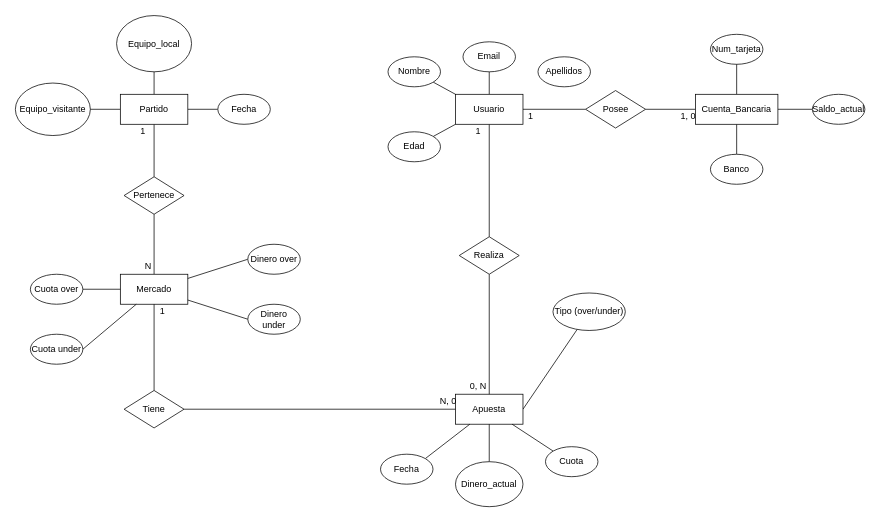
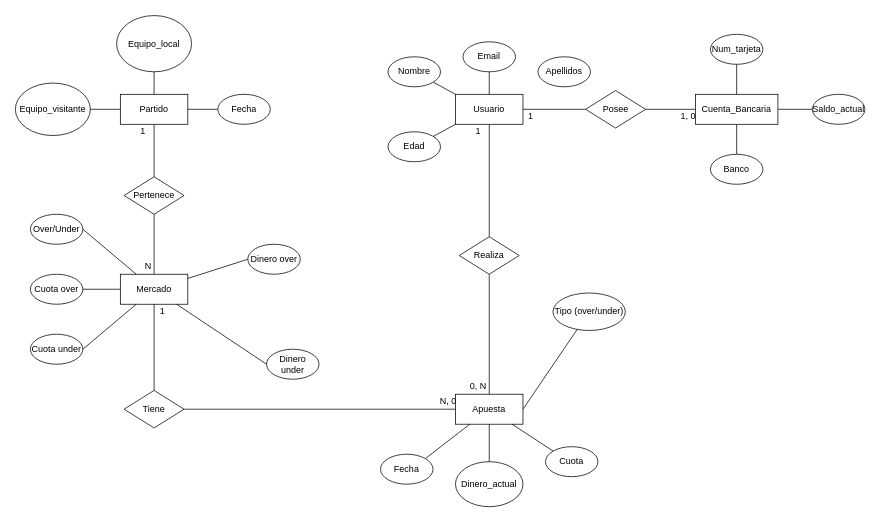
  <mxCell id="0" />
  <mxCell id="1" parent="0" />
  <mxCell id="2" style="edgeStyle=none;rounded=0;orthogonalLoop=1;jettySize=auto;html=1;exitX=0.5;exitY=0;exitDx=0;exitDy=0;endArrow=none;endFill=0;" parent="1" source="7" target="12" edge="1"><mxGeometry relative="1" as="geometry" /></mxCell>
  <mxCell id="3" style="edgeStyle=none;rounded=0;orthogonalLoop=1;jettySize=auto;html=1;exitX=0;exitY=0;exitDx=0;exitDy=0;endArrow=none;endFill=0;" parent="1" source="7" target="8" edge="1"><mxGeometry relative="1" as="geometry" /></mxCell>
  <mxCell id="4" style="edgeStyle=none;rounded=0;orthogonalLoop=1;jettySize=auto;html=1;exitX=0;exitY=1;exitDx=0;exitDy=0;endArrow=none;endFill=0;" parent="1" source="7" target="10" edge="1"><mxGeometry relative="1" as="geometry" /></mxCell>
  <mxCell id="5" style="edgeStyle=none;rounded=0;orthogonalLoop=1;jettySize=auto;html=1;exitX=1;exitY=0.5;exitDx=0;exitDy=0;endArrow=none;endFill=0;" parent="1" source="7" target="14" edge="1"><mxGeometry relative="1" as="geometry" /></mxCell>
  <mxCell id="6" style="edgeStyle=none;rounded=0;orthogonalLoop=1;jettySize=auto;html=1;exitX=0.5;exitY=1;exitDx=0;exitDy=0;endArrow=none;endFill=0;" parent="1" source="7" target="49" edge="1"><mxGeometry relative="1" as="geometry" /></mxCell>
  <mxCell id="7" value="Usuario" style="rounded=0;whiteSpace=wrap;html=1;" parent="1" vertex="1"><mxGeometry x="607" y="125" width="90" height="40" as="geometry" /></mxCell>
  <mxCell id="8" value="Nombre" style="ellipse;whiteSpace=wrap;html=1;" parent="1" vertex="1"><mxGeometry x="517" y="75" width="70" height="40" as="geometry" /></mxCell>
  <mxCell id="9" value="Num_tarjeta" style="ellipse;whiteSpace=wrap;html=1;" parent="1" vertex="1"><mxGeometry x="947" y="45" width="70" height="40" as="geometry" /></mxCell>
  <mxCell id="10" value="Edad" style="ellipse;whiteSpace=wrap;html=1;" parent="1" vertex="1"><mxGeometry x="517" y="175" width="70" height="40" as="geometry" /></mxCell>
  <mxCell id="11" value="Apellidos" style="ellipse;whiteSpace=wrap;html=1;" parent="1" vertex="1"><mxGeometry x="717" y="75" width="70" height="40" as="geometry" /></mxCell>
  <mxCell id="12" value="Email" style="ellipse;whiteSpace=wrap;html=1;" parent="1" vertex="1"><mxGeometry x="617" y="55" width="70" height="40" as="geometry" /></mxCell>
  <mxCell id="13" style="edgeStyle=none;rounded=0;orthogonalLoop=1;jettySize=auto;html=1;exitX=1;exitY=0.5;exitDx=0;exitDy=0;endArrow=none;endFill=0;" parent="1" source="14" target="19" edge="1"><mxGeometry relative="1" as="geometry"><mxPoint x="887" y="265" as="targetPoint" /></mxGeometry></mxCell>
  <mxCell id="14" value="Posee" style="rhombus;whiteSpace=wrap;html=1;" parent="1" vertex="1"><mxGeometry x="780.5" y="120" width="80" height="50" as="geometry" /></mxCell>
  <mxCell id="15" value="1" style="text;html=1;align=center;verticalAlign=middle;resizable=0;points=[];autosize=1;" parent="1" vertex="1"><mxGeometry x="697" y="145" width="20" height="20" as="geometry" /></mxCell>
  <mxCell id="16" style="edgeStyle=none;rounded=0;orthogonalLoop=1;jettySize=auto;html=1;exitX=1;exitY=0.5;exitDx=0;exitDy=0;endArrow=none;endFill=0;" parent="1" source="19" target="22" edge="1"><mxGeometry relative="1" as="geometry" /></mxCell>
  <mxCell id="17" style="edgeStyle=none;rounded=0;orthogonalLoop=1;jettySize=auto;html=1;exitX=0.5;exitY=1;exitDx=0;exitDy=0;endArrow=none;endFill=0;" parent="1" source="19" target="21" edge="1"><mxGeometry relative="1" as="geometry" /></mxCell>
  <mxCell id="18" style="edgeStyle=none;rounded=0;orthogonalLoop=1;jettySize=auto;html=1;endArrow=none;endFill=0;" parent="1" source="19" target="9" edge="1"><mxGeometry relative="1" as="geometry" /></mxCell>
  <mxCell id="19" value="Cuenta_Bancaria" style="rounded=0;whiteSpace=wrap;html=1;" parent="1" vertex="1"><mxGeometry x="927" y="125" width="110" height="40" as="geometry" /></mxCell>
  <mxCell id="20" value="1, 0" style="text;html=1;align=center;verticalAlign=middle;resizable=0;points=[];autosize=1;" parent="1" vertex="1"><mxGeometry x="897" y="145" width="40" height="20" as="geometry" /></mxCell>
  <mxCell id="21" value="Banco" style="ellipse;whiteSpace=wrap;html=1;" parent="1" vertex="1"><mxGeometry x="947" y="205" width="70" height="40" as="geometry" /></mxCell>
  <mxCell id="22" value="Saldo_actual" style="ellipse;whiteSpace=wrap;html=1;" parent="1" vertex="1"><mxGeometry x="1083" y="125" width="70" height="40" as="geometry" /></mxCell>
  <mxCell id="23" value="Equipo_visitante" style="ellipse;whiteSpace=wrap;html=1;" parent="1" vertex="1"><mxGeometry x="20" y="110" width="100" height="70" as="geometry" /></mxCell>
  <mxCell id="24" style="edgeStyle=none;rounded=0;orthogonalLoop=1;jettySize=auto;html=1;exitX=0.5;exitY=0;exitDx=0;exitDy=0;endArrow=none;endFill=0;" parent="1" source="28" target="30" edge="1"><mxGeometry relative="1" as="geometry" /></mxCell>
  <mxCell id="25" style="edgeStyle=none;rounded=0;orthogonalLoop=1;jettySize=auto;html=1;exitX=0;exitY=0.5;exitDx=0;exitDy=0;endArrow=none;endFill=0;" parent="1" source="28" target="23" edge="1"><mxGeometry relative="1" as="geometry" /></mxCell>
  <mxCell id="26" style="edgeStyle=none;rounded=0;orthogonalLoop=1;jettySize=auto;html=1;exitX=1;exitY=0.5;exitDx=0;exitDy=0;endArrow=none;endFill=0;" parent="1" source="28" target="29" edge="1"><mxGeometry relative="1" as="geometry" /></mxCell>
  <mxCell id="27" style="edgeStyle=none;rounded=0;orthogonalLoop=1;jettySize=auto;html=1;exitX=0.5;exitY=1;exitDx=0;exitDy=0;endArrow=none;endFill=0;" parent="1" source="28" target="32" edge="1"><mxGeometry relative="1" as="geometry" /></mxCell>
  <mxCell id="28" value="Partido" style="rounded=0;whiteSpace=wrap;html=1;" parent="1" vertex="1"><mxGeometry x="160" y="125" width="90" height="40" as="geometry" /></mxCell>
  <mxCell id="29" value="Fecha" style="ellipse;whiteSpace=wrap;html=1;" parent="1" vertex="1"><mxGeometry x="290" y="125" width="70" height="40" as="geometry" /></mxCell>
  <mxCell id="30" value="Equipo_local" style="ellipse;whiteSpace=wrap;html=1;" parent="1" vertex="1"><mxGeometry x="155" y="20" width="100" height="75" as="geometry" /></mxCell>
  <mxCell id="31" style="edgeStyle=none;rounded=0;orthogonalLoop=1;jettySize=auto;html=1;exitX=0.5;exitY=1;exitDx=0;exitDy=0;endArrow=none;endFill=0;" parent="1" source="32" target="34" edge="1"><mxGeometry relative="1" as="geometry" /></mxCell>
  <mxCell id="32" value="Pertenece" style="rhombus;whiteSpace=wrap;html=1;" parent="1" vertex="1"><mxGeometry x="165" y="235" width="80" height="50" as="geometry" /></mxCell>
  <mxCell id="33" value="1" style="text;html=1;align=center;verticalAlign=middle;resizable=0;points=[];autosize=1;" parent="1" vertex="1"><mxGeometry x="180" y="165" width="20" height="20" as="geometry" /></mxCell>
  <mxCell id="34" value="Mercado" style="rounded=0;whiteSpace=wrap;html=1;" parent="1" vertex="1"><mxGeometry x="160" y="365" width="90" height="40" as="geometry" /></mxCell>
  <mxCell id="35" value="N" style="text;html=1;align=center;verticalAlign=middle;resizable=0;points=[];autosize=1;" parent="1" vertex="1"><mxGeometry x="187" y="345" width="20" height="20" as="geometry" /></mxCell>
  <mxCell id="36" style="edgeStyle=none;rounded=0;orthogonalLoop=1;jettySize=auto;html=1;exitX=0;exitY=0.5;exitDx=0;exitDy=0;endArrow=none;endFill=0;" parent="1" source="37" target="34" edge="1"><mxGeometry relative="1" as="geometry" /></mxCell>
  <mxCell id="37" value="Dinero over" style="ellipse;whiteSpace=wrap;html=1;" parent="1" vertex="1"><mxGeometry x="330" y="325" width="70" height="40" as="geometry" /></mxCell>
+ <mxCell id="38" style="edgeStyle=none;rounded=0;orthogonalLoop=1;jettySize=auto;html=1;exitX=1;exitY=0.5;exitDx=0;exitDy=0;endArrow=none;endFill=0;" parent="1" source="39" target="34" edge="1"><mxGeometry relative="1" as="geometry" /></mxCell>
+ <mxCell id="39" value="Over/Under" style="ellipse;whiteSpace=wrap;html=1;" parent="1" vertex="1"><mxGeometry x="40" y="285" width="70" height="40" as="geometry" /></mxCell>
  <mxCell id="40" style="edgeStyle=none;rounded=0;orthogonalLoop=1;jettySize=auto;html=1;exitX=1;exitY=0.5;exitDx=0;exitDy=0;endArrow=none;endFill=0;" parent="1" source="41" target="34" edge="1"><mxGeometry relative="1" as="geometry" /></mxCell>
  <mxCell id="41" value="Cuota over" style="ellipse;whiteSpace=wrap;html=1;" parent="1" vertex="1"><mxGeometry x="40" y="365" width="70" height="40" as="geometry" /></mxCell>
  <mxCell id="42" style="edgeStyle=none;rounded=0;orthogonalLoop=1;jettySize=auto;html=1;exitX=0;exitY=0.5;exitDx=0;exitDy=0;endArrow=none;endFill=0;" parent="1" source="43" target="34" edge="1"><mxGeometry relative="1" as="geometry" /></mxCell>
- <mxCell id="43" value="Dinero under" style="ellipse;whiteSpace=wrap;html=1;" parent="1" vertex="1"><mxGeometry x="330" y="405" width="70" height="40" as="geometry" /></mxCell>
+ <mxCell id="43" value="Dinero under" style="ellipse;whiteSpace=wrap;html=1;" parent="1" vertex="1"><mxGeometry x="355" y="465" width="70" height="40" as="geometry" /></mxCell>
  <mxCell id="44" style="edgeStyle=none;rounded=0;orthogonalLoop=1;jettySize=auto;html=1;exitX=1;exitY=0.5;exitDx=0;exitDy=0;endArrow=none;endFill=0;" parent="1" source="45" target="34" edge="1"><mxGeometry relative="1" as="geometry" /></mxCell>
  <mxCell id="45" value="Cuota under" style="ellipse;whiteSpace=wrap;html=1;" parent="1" vertex="1"><mxGeometry x="40" y="445" width="70" height="40" as="geometry" /></mxCell>
  <mxCell id="46" style="edgeStyle=none;rounded=0;orthogonalLoop=1;jettySize=auto;html=1;exitX=1;exitY=0.5;exitDx=0;exitDy=0;endArrow=none;endFill=0;" parent="1" source="47" target="52" edge="1"><mxGeometry relative="1" as="geometry" /></mxCell>
  <mxCell id="47" value="Apuesta" style="rounded=0;whiteSpace=wrap;html=1;" parent="1" vertex="1"><mxGeometry x="607" y="525" width="90" height="40" as="geometry" /></mxCell>
  <mxCell id="48" style="edgeStyle=none;rounded=0;orthogonalLoop=1;jettySize=auto;html=1;exitX=0.5;exitY=1;exitDx=0;exitDy=0;endArrow=none;endFill=0;" parent="1" source="49" target="47" edge="1"><mxGeometry relative="1" as="geometry" /></mxCell>
  <mxCell id="49" value="Realiza" style="rhombus;whiteSpace=wrap;html=1;" parent="1" vertex="1"><mxGeometry x="612" y="315" width="80" height="50" as="geometry" /></mxCell>
  <mxCell id="50" value="1" style="text;html=1;align=center;verticalAlign=middle;resizable=0;points=[];autosize=1;" parent="1" vertex="1"><mxGeometry x="627" y="165" width="20" height="20" as="geometry" /></mxCell>
  <mxCell id="51" value="0, N" style="text;html=1;align=center;verticalAlign=middle;resizable=0;points=[];autosize=1;" parent="1" vertex="1"><mxGeometry x="617" y="505" width="40" height="20" as="geometry" /></mxCell>
  <mxCell id="52" value="Tipo (over/under)" style="ellipse;whiteSpace=wrap;html=1;" parent="1" vertex="1"><mxGeometry x="737" y="390" width="96.5" height="50" as="geometry" /></mxCell>
  <mxCell id="53" style="edgeStyle=none;rounded=0;orthogonalLoop=1;jettySize=auto;html=1;exitX=1;exitY=0;exitDx=0;exitDy=0;endArrow=none;endFill=0;" parent="1" source="54" target="47" edge="1"><mxGeometry relative="1" as="geometry" /></mxCell>
  <mxCell id="54" value="Fecha" style="ellipse;whiteSpace=wrap;html=1;" parent="1" vertex="1"><mxGeometry x="507" y="605" width="70" height="40" as="geometry" /></mxCell>
  <mxCell id="55" style="edgeStyle=none;rounded=0;orthogonalLoop=1;jettySize=auto;html=1;exitX=0;exitY=0;exitDx=0;exitDy=0;endArrow=none;endFill=0;" parent="1" source="56" target="47" edge="1"><mxGeometry relative="1" as="geometry" /></mxCell>
  <mxCell id="56" value="Cuota" style="ellipse;whiteSpace=wrap;html=1;" parent="1" vertex="1"><mxGeometry x="727" y="595" width="70" height="40" as="geometry" /></mxCell>
  <mxCell id="57" style="edgeStyle=none;rounded=0;orthogonalLoop=1;jettySize=auto;html=1;exitX=0.5;exitY=0;exitDx=0;exitDy=0;endArrow=none;endFill=0;" parent="1" source="58" target="47" edge="1"><mxGeometry relative="1" as="geometry" /></mxCell>
  <mxCell id="58" value="Dinero_actual" style="ellipse;whiteSpace=wrap;html=1;" parent="1" vertex="1"><mxGeometry x="607" y="615" width="90" height="60" as="geometry" /></mxCell>
  <mxCell id="59" style="edgeStyle=none;rounded=0;orthogonalLoop=1;jettySize=auto;html=1;exitX=0.5;exitY=0;exitDx=0;exitDy=0;endArrow=none;endFill=0;" parent="1" source="61" target="34" edge="1"><mxGeometry relative="1" as="geometry" /></mxCell>
  <mxCell id="60" style="edgeStyle=none;rounded=0;orthogonalLoop=1;jettySize=auto;html=1;exitX=1;exitY=0.5;exitDx=0;exitDy=0;endArrow=none;endFill=0;" parent="1" source="61" target="47" edge="1"><mxGeometry relative="1" as="geometry" /></mxCell>
  <mxCell id="61" value="Tiene" style="rhombus;whiteSpace=wrap;html=1;" parent="1" vertex="1"><mxGeometry x="165" y="520" width="80" height="50" as="geometry" /></mxCell>
  <mxCell id="62" value="1" style="text;html=1;align=center;verticalAlign=middle;resizable=0;points=[];autosize=1;" parent="1" vertex="1"><mxGeometry x="206" y="405" width="20" height="20" as="geometry" /></mxCell>
  <mxCell id="63" value="N, 0" style="text;html=1;align=center;verticalAlign=middle;resizable=0;points=[];autosize=1;" parent="1" vertex="1"><mxGeometry x="577" y="525" width="40" height="20" as="geometry" /></mxCell>
